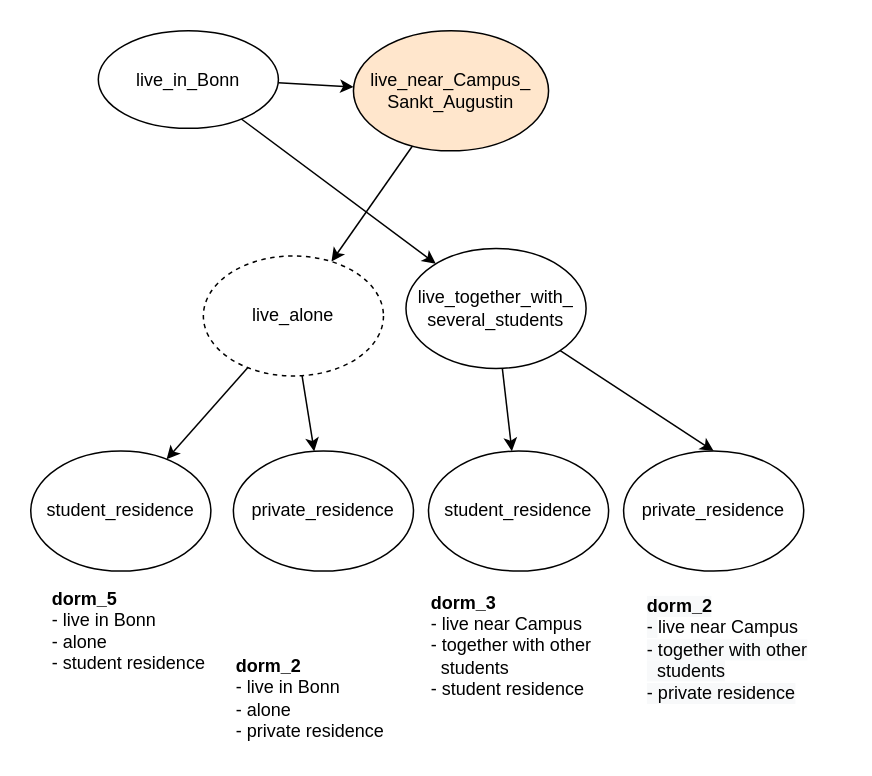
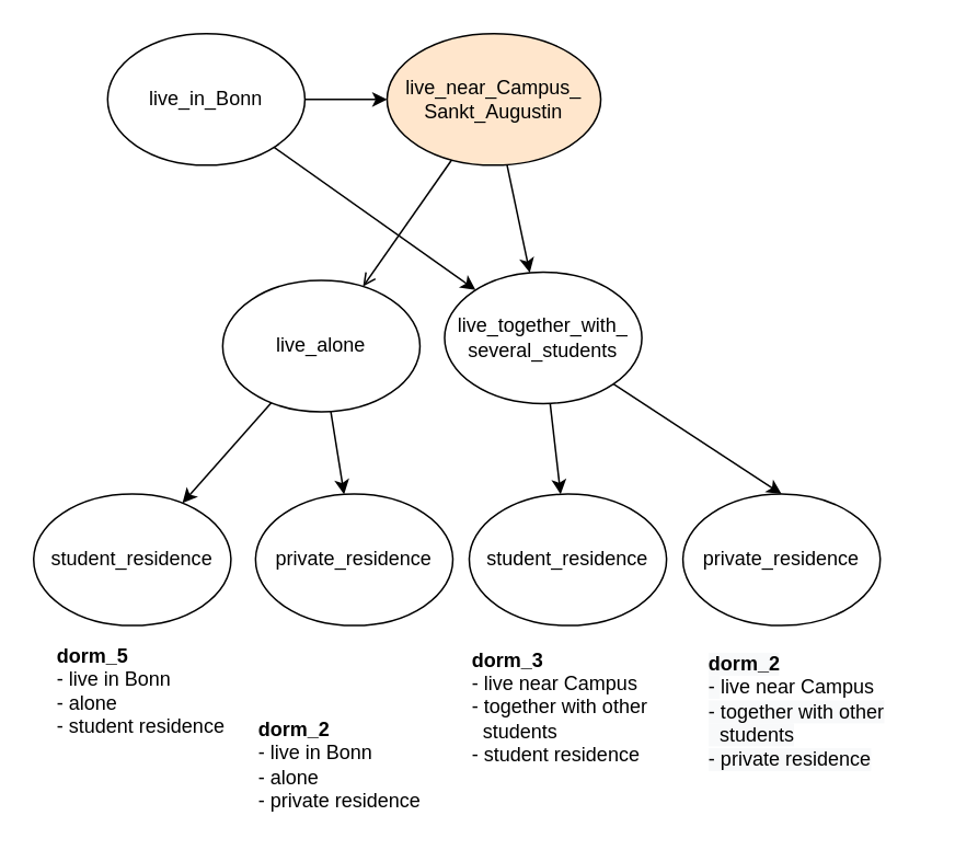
  <mxCell id="0" />
  <mxCell id="1" parent="0" />
  <mxCell id="2" style="edgeStyle=none;rounded=0;orthogonalLoop=1;jettySize=auto;html=1;" parent="1" source="4" target="7" edge="1"><mxGeometry relative="1" as="geometry" /></mxCell>
  <mxCell id="3" style="edgeStyle=none;rounded=0;orthogonalLoop=1;jettySize=auto;html=1;" parent="1" source="4" target="13" edge="1"><mxGeometry relative="1" as="geometry" /></mxCell>
- <mxCell id="4" value="live_in_Bonn" style="ellipse;whiteSpace=wrap;html=1;" parent="1" vertex="1"><mxGeometry x="65" y="20" width="120" height="65" as="geometry" /></mxCell>
- <mxCell id="5" style="rounded=0;orthogonalLoop=1;jettySize=auto;html=1;" parent="1" source="7" target="10" edge="1"><mxGeometry relative="1" as="geometry" /></mxCell>
+ <mxCell id="4" value="live_in_Bonn" style="ellipse;whiteSpace=wrap;html=1;" parent="1" vertex="1"><mxGeometry x="65" y="20" width="120" height="80" as="geometry" /></mxCell>
+ <mxCell id="5" style="rounded=0;orthogonalLoop=1;jettySize=auto;html=1;endArrow=open;" parent="1" source="7" target="10" edge="1"><mxGeometry relative="1" as="geometry" /></mxCell>
+ <mxCell id="6" style="edgeStyle=none;rounded=0;orthogonalLoop=1;jettySize=auto;html=1;" parent="1" source="7" target="13" edge="1"><mxGeometry relative="1" as="geometry" /></mxCell>
  <mxCell id="7" value="live_near_Campus_&lt;br&gt;Sankt_Augustin" style="ellipse;whiteSpace=wrap;html=1;fillColor=#ffe6cc;" parent="1" vertex="1"><mxGeometry x="235" y="20" width="130" height="80" as="geometry" /></mxCell>
  <mxCell id="8" style="edgeStyle=none;rounded=0;orthogonalLoop=1;jettySize=auto;html=1;" parent="1" source="10" target="15" edge="1"><mxGeometry relative="1" as="geometry" /></mxCell>
  <mxCell id="9" style="edgeStyle=none;rounded=0;orthogonalLoop=1;jettySize=auto;html=1;" parent="1" source="10" target="16" edge="1"><mxGeometry relative="1" as="geometry" /></mxCell>
- <mxCell id="10" value="live_alone" style="ellipse;whiteSpace=wrap;html=1;dashed=1;" parent="1" vertex="1"><mxGeometry x="135" y="170" width="120" height="80" as="geometry" /></mxCell>
+ <mxCell id="10" value="live_alone" style="ellipse;whiteSpace=wrap;html=1;" parent="1" vertex="1"><mxGeometry x="135" y="170" width="120" height="80" as="geometry" /></mxCell>
  <mxCell id="11" style="edgeStyle=none;rounded=0;orthogonalLoop=1;jettySize=auto;html=1;" parent="1" source="13" target="14" edge="1"><mxGeometry relative="1" as="geometry" /></mxCell>
  <mxCell id="12" style="edgeStyle=none;rounded=0;orthogonalLoop=1;jettySize=auto;html=1;entryX=0.5;entryY=0;entryDx=0;entryDy=0;" parent="1" source="13" target="17" edge="1"><mxGeometry relative="1" as="geometry" /></mxCell>
  <mxCell id="13" value="live_together_with_&lt;br&gt;several_students" style="ellipse;whiteSpace=wrap;html=1;" parent="1" vertex="1"><mxGeometry x="270" y="165" width="120" height="80" as="geometry" /></mxCell>
  <mxCell id="14" value="student_residence" style="ellipse;whiteSpace=wrap;html=1;" parent="1" vertex="1"><mxGeometry x="285" y="300" width="120" height="80" as="geometry" /></mxCell>
  <mxCell id="15" value="student_residence" style="ellipse;whiteSpace=wrap;html=1;" parent="1" vertex="1"><mxGeometry x="20" y="300" width="120" height="80" as="geometry" /></mxCell>
  <mxCell id="16" value="private_residence" style="ellipse;whiteSpace=wrap;html=1;" parent="1" vertex="1"><mxGeometry x="155" y="300" width="120" height="80" as="geometry" /></mxCell>
  <mxCell id="17" value="private_residence" style="ellipse;whiteSpace=wrap;html=1;" parent="1" vertex="1"><mxGeometry x="415" y="300" width="120" height="80" as="geometry" /></mxCell>
  <mxCell id="18" value="&lt;div style=&quot;text-align: left&quot;&gt;&lt;b&gt;dorm_5&lt;/b&gt;&lt;/div&gt;&lt;div style=&quot;text-align: left&quot;&gt;&lt;span&gt;- live in Bonn&lt;/span&gt;&lt;/div&gt;&lt;div style=&quot;text-align: left&quot;&gt;&lt;span&gt;- alone&lt;/span&gt;&lt;/div&gt;&lt;div style=&quot;text-align: left&quot;&gt;&lt;span&gt;- student residence&lt;/span&gt;&lt;/div&gt;" style="text;html=1;align=center;verticalAlign=middle;resizable=0;points=[];autosize=1;strokeColor=none;fillColor=none;" parent="1" vertex="1"><mxGeometry x="25" y="390" width="120" height="60" as="geometry" /></mxCell>
  <mxCell id="19" value="&lt;b&gt;dorm_2&lt;/b&gt;&lt;br&gt;- live in Bonn&lt;br&gt;- alone&lt;br&gt;- private residence" style="text;html=1;align=left;verticalAlign=middle;resizable=0;points=[];autosize=1;strokeColor=none;fillColor=none;" parent="1" vertex="1"><mxGeometry x="155" y="435" width="110" height="60" as="geometry" /></mxCell>
  <mxCell id="20" value="&lt;b&gt;dorm_3&lt;/b&gt;&lt;br&gt;&lt;span&gt;- live near Campus&lt;/span&gt;&lt;br&gt;&lt;span&gt;- together with other&lt;/span&gt;&lt;br&gt;&lt;span&gt;&amp;nbsp; students&lt;/span&gt;&lt;br&gt;&lt;span&gt;- student residence&lt;/span&gt;" style="text;html=1;align=left;verticalAlign=middle;resizable=0;points=[];autosize=1;strokeColor=none;fillColor=none;" parent="1" vertex="1"><mxGeometry x="285" y="390" width="120" height="80" as="geometry" /></mxCell>
  <mxCell id="21" value="&lt;b style=&quot;color: rgb(0 , 0 , 0) ; font-family: &amp;#34;helvetica&amp;#34; ; font-size: 12px ; font-style: normal ; letter-spacing: normal ; text-align: left ; text-indent: 0px ; text-transform: none ; word-spacing: 0px ; background-color: rgb(248 , 249 , 250)&quot;&gt;dorm_2&lt;/b&gt;&lt;br style=&quot;color: rgb(0 , 0 , 0) ; font-family: &amp;#34;helvetica&amp;#34; ; font-size: 12px ; font-style: normal ; font-weight: 400 ; letter-spacing: normal ; text-align: left ; text-indent: 0px ; text-transform: none ; word-spacing: 0px ; background-color: rgb(248 , 249 , 250)&quot;&gt;&lt;span style=&quot;color: rgb(0 , 0 , 0) ; font-family: &amp;#34;helvetica&amp;#34; ; font-size: 12px ; font-style: normal ; font-weight: 400 ; letter-spacing: normal ; text-align: left ; text-indent: 0px ; text-transform: none ; word-spacing: 0px ; background-color: rgb(248 , 249 , 250) ; display: inline ; float: none&quot;&gt;-&amp;nbsp;&lt;/span&gt;&lt;span&gt;live near Campus&lt;/span&gt;&lt;br&gt;&lt;span style=&quot;color: rgb(0 , 0 , 0) ; font-family: &amp;#34;helvetica&amp;#34; ; font-size: 12px ; font-style: normal ; font-weight: 400 ; letter-spacing: normal ; text-align: left ; text-indent: 0px ; text-transform: none ; word-spacing: 0px ; background-color: rgb(248 , 249 , 250) ; display: inline ; float: none&quot;&gt;- together with other&lt;/span&gt;&lt;br style=&quot;color: rgb(0 , 0 , 0) ; font-family: &amp;#34;helvetica&amp;#34; ; font-size: 12px ; font-style: normal ; font-weight: 400 ; letter-spacing: normal ; text-align: left ; text-indent: 0px ; text-transform: none ; word-spacing: 0px ; background-color: rgb(248 , 249 , 250)&quot;&gt;&lt;span style=&quot;color: rgb(0 , 0 , 0) ; font-family: &amp;#34;helvetica&amp;#34; ; font-size: 12px ; font-style: normal ; font-weight: 400 ; letter-spacing: normal ; text-align: left ; text-indent: 0px ; text-transform: none ; word-spacing: 0px ; background-color: rgb(248 , 249 , 250) ; display: inline ; float: none&quot;&gt;&amp;nbsp; students&lt;/span&gt;&lt;br style=&quot;color: rgb(0 , 0 , 0) ; font-family: &amp;#34;helvetica&amp;#34; ; font-size: 12px ; font-style: normal ; font-weight: 400 ; letter-spacing: normal ; text-align: left ; text-indent: 0px ; text-transform: none ; word-spacing: 0px ; background-color: rgb(248 , 249 , 250)&quot;&gt;&lt;span style=&quot;color: rgb(0 , 0 , 0) ; font-family: &amp;#34;helvetica&amp;#34; ; font-size: 12px ; font-style: normal ; font-weight: 400 ; letter-spacing: normal ; text-align: left ; text-indent: 0px ; text-transform: none ; word-spacing: 0px ; background-color: rgb(248 , 249 , 250) ; display: inline ; float: none&quot;&gt;- private residence&lt;/span&gt;" style="text;whiteSpace=wrap;html=1;" parent="1" vertex="1"><mxGeometry x="429" y="390" width="130" height="90" as="geometry" /></mxCell>
